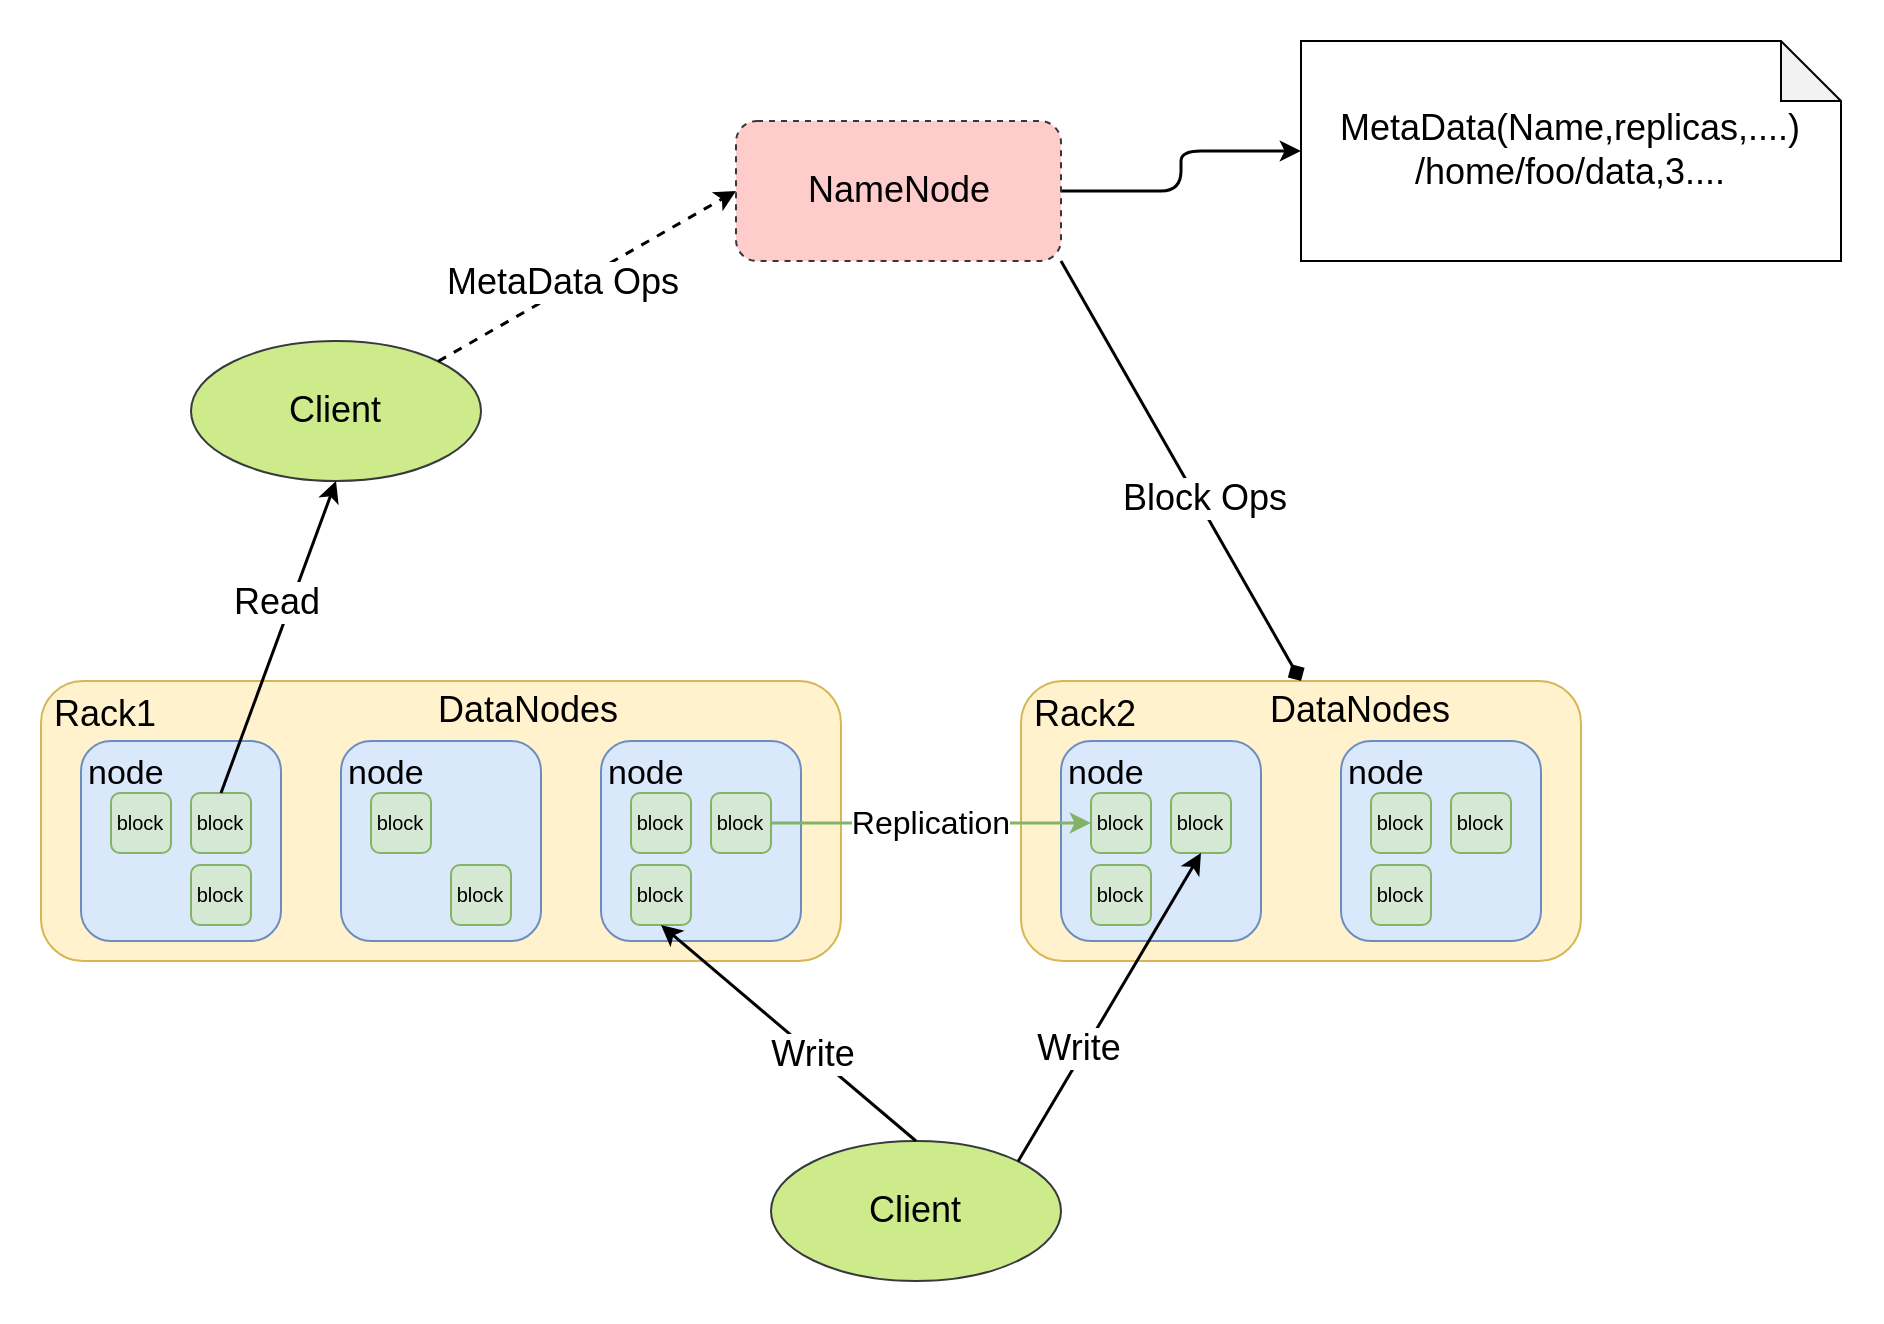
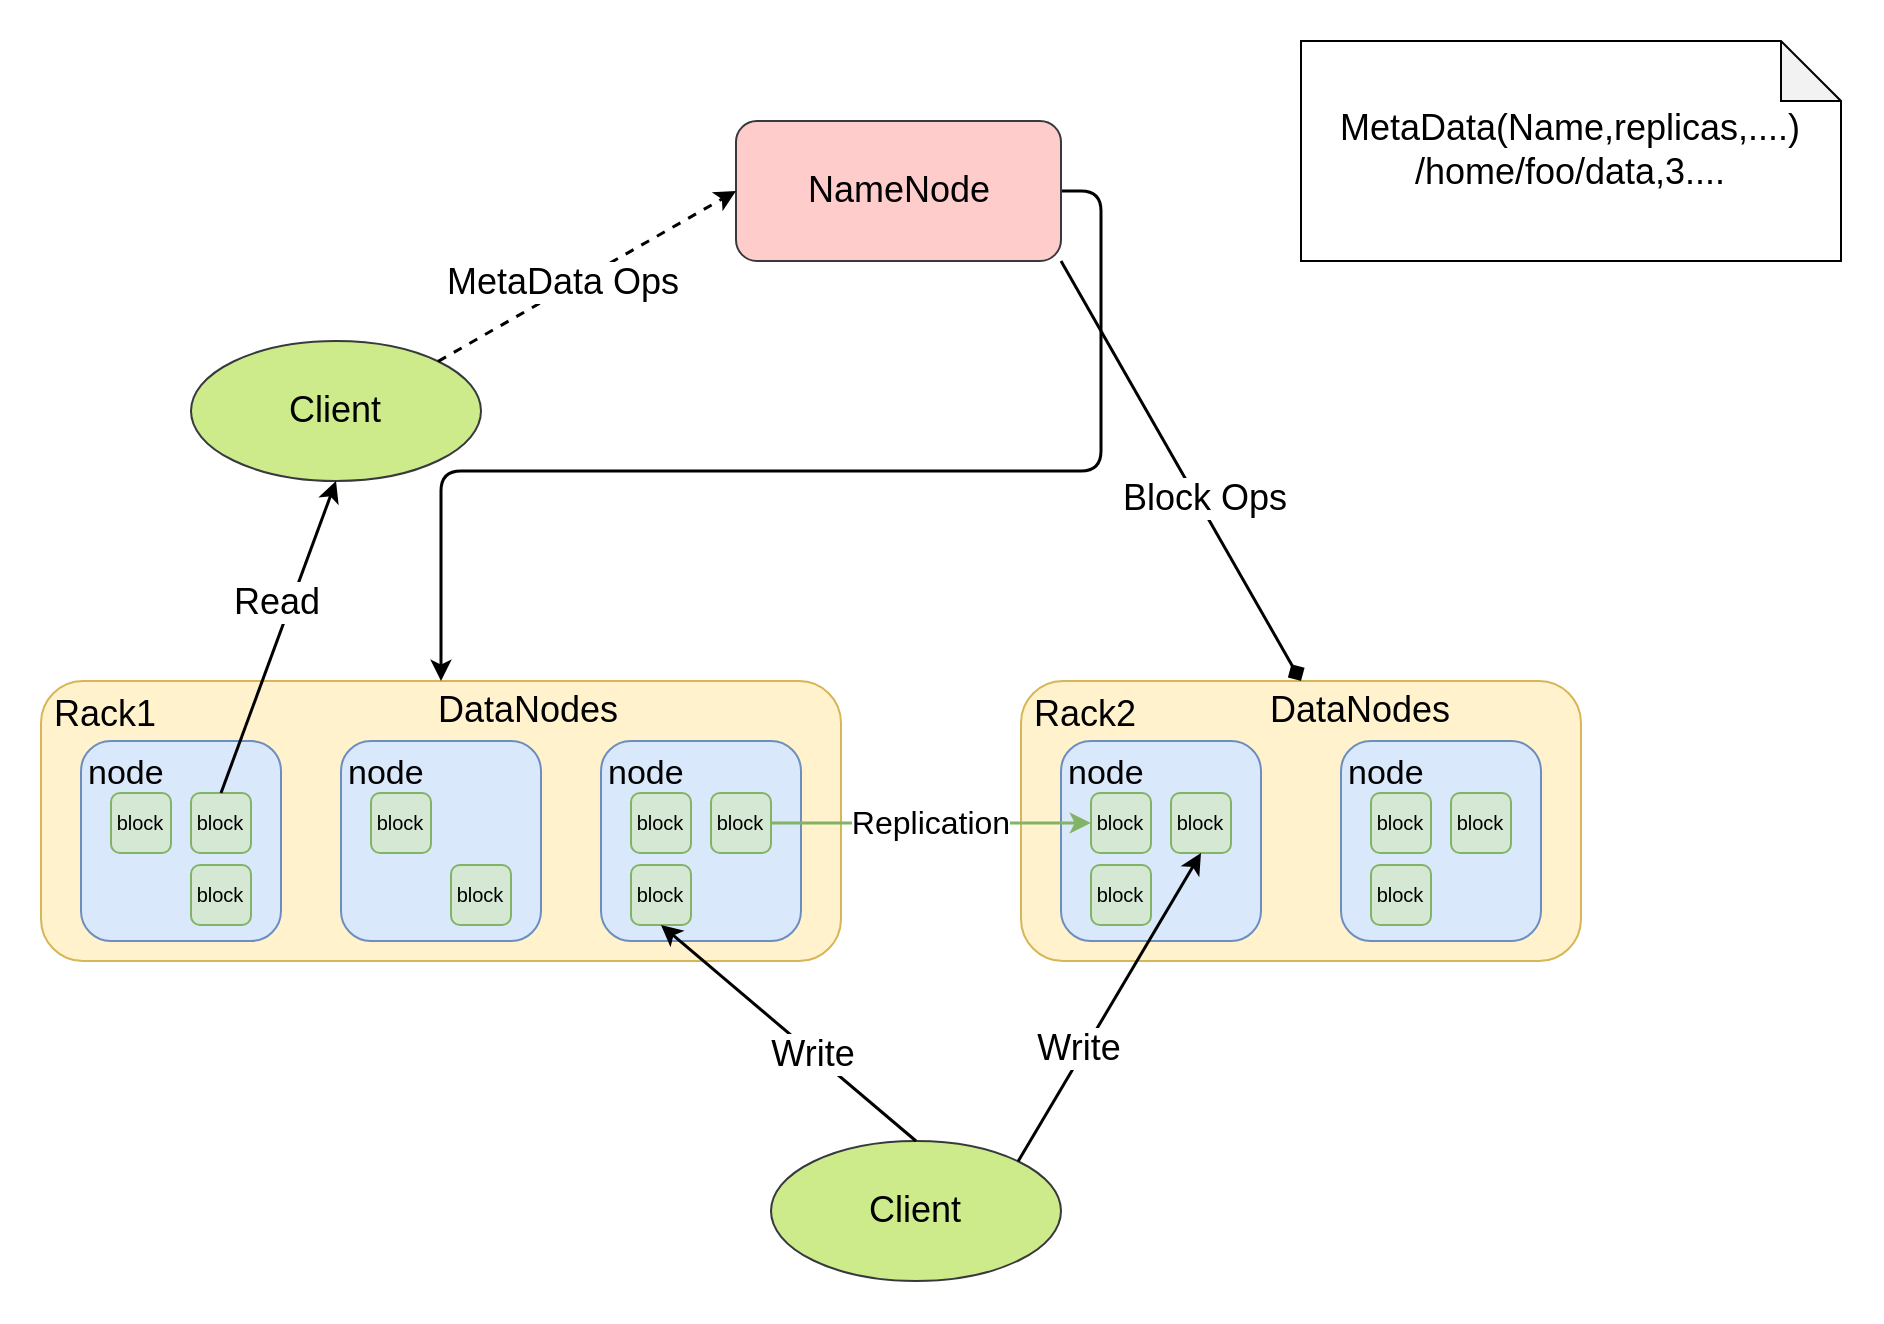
  <mxCell id="0" />
  <mxCell id="1" parent="0" />
  <mxCell id="2" value="Rack1" style="rounded=1;whiteSpace=wrap;html=1;align=left;verticalAlign=top;fontSize=18;spacingLeft=5;fillColor=#fff2cc;strokeColor=#d6b656;" vertex="1" parent="1"><mxGeometry x="20" y="340" width="400" height="140" as="geometry" /></mxCell>
  <mxCell id="3" value="node" style="rounded=1;whiteSpace=wrap;html=1;fillColor=#dae8fc;strokeColor=#6c8ebf;fontSize=17;align=left;verticalAlign=top;aspect=fixed;spacingLeft=2;" vertex="1" parent="1"><mxGeometry x="40" y="370" width="100" height="100" as="geometry" /></mxCell>
  <mxCell id="4" value="block" style="rounded=1;whiteSpace=wrap;html=1;fillColor=#d5e8d4;strokeColor=#82b366;fontSize=10;align=center;verticalAlign=middle;" vertex="1" parent="1"><mxGeometry x="55" y="396" width="30" height="30" as="geometry" /></mxCell>
  <mxCell id="5" value="block" style="rounded=1;whiteSpace=wrap;html=1;fillColor=#d5e8d4;strokeColor=#82b366;fontSize=10;align=center;verticalAlign=middle;" vertex="1" parent="1"><mxGeometry x="95" y="396" width="30" height="30" as="geometry" /></mxCell>
  <mxCell id="6" value="block" style="rounded=1;whiteSpace=wrap;html=1;fillColor=#d5e8d4;strokeColor=#82b366;fontSize=10;align=center;verticalAlign=middle;" vertex="1" parent="1"><mxGeometry x="95" y="432" width="30" height="30" as="geometry" /></mxCell>
  <mxCell id="7" value="node" style="rounded=1;whiteSpace=wrap;html=1;fillColor=#dae8fc;strokeColor=#6c8ebf;fontSize=17;align=left;verticalAlign=top;aspect=fixed;spacingLeft=2;" vertex="1" parent="1"><mxGeometry x="170" y="370" width="100" height="100" as="geometry" /></mxCell>
  <mxCell id="8" value="block" style="rounded=1;whiteSpace=wrap;html=1;fillColor=#d5e8d4;strokeColor=#82b366;fontSize=10;align=center;verticalAlign=middle;" vertex="1" parent="1"><mxGeometry x="185" y="396" width="30" height="30" as="geometry" /></mxCell>
  <mxCell id="9" value="block" style="rounded=1;whiteSpace=wrap;html=1;fillColor=#d5e8d4;strokeColor=#82b366;fontSize=10;align=center;verticalAlign=middle;" vertex="1" parent="1"><mxGeometry x="225" y="432" width="30" height="30" as="geometry" /></mxCell>
  <mxCell id="10" value="node" style="rounded=1;whiteSpace=wrap;html=1;fillColor=#dae8fc;strokeColor=#6c8ebf;fontSize=17;align=left;verticalAlign=top;aspect=fixed;spacingLeft=2;" vertex="1" parent="1"><mxGeometry x="300" y="370" width="100" height="100" as="geometry" /></mxCell>
  <mxCell id="11" value="block" style="rounded=1;whiteSpace=wrap;html=1;fillColor=#d5e8d4;strokeColor=#82b366;fontSize=10;align=center;verticalAlign=middle;" vertex="1" parent="1"><mxGeometry x="315" y="396" width="30" height="30" as="geometry" /></mxCell>
  <mxCell id="12" value="block" style="rounded=1;whiteSpace=wrap;html=1;fillColor=#d5e8d4;strokeColor=#82b366;fontSize=10;align=center;verticalAlign=middle;" vertex="1" parent="1"><mxGeometry x="355" y="396" width="30" height="30" as="geometry" /></mxCell>
  <mxCell id="13" value="block" style="rounded=1;whiteSpace=wrap;html=1;fillColor=#d5e8d4;strokeColor=#82b366;fontSize=10;align=center;verticalAlign=middle;" vertex="1" parent="1"><mxGeometry x="315" y="432" width="30" height="30" as="geometry" /></mxCell>
  <mxCell id="14" value="Rack2" style="rounded=1;whiteSpace=wrap;html=1;align=left;verticalAlign=top;fontSize=18;spacingLeft=5;fillColor=#fff2cc;strokeColor=#d6b656;" vertex="1" parent="1"><mxGeometry x="510" y="340" width="280" height="140" as="geometry" /></mxCell>
  <mxCell id="15" value="node" style="rounded=1;whiteSpace=wrap;html=1;fillColor=#dae8fc;strokeColor=#6c8ebf;fontSize=17;align=left;verticalAlign=top;aspect=fixed;spacingLeft=2;" vertex="1" parent="1"><mxGeometry x="530" y="370" width="100" height="100" as="geometry" /></mxCell>
  <mxCell id="16" style="edgeStyle=orthogonalEdgeStyle;rounded=0;orthogonalLoop=1;jettySize=auto;html=1;exitX=1;exitY=0.5;exitDx=0;exitDy=0;entryX=0;entryY=0.5;entryDx=0;entryDy=0;fontSize=10;fillColor=#d5e8d4;strokeColor=#82b366;strokeWidth=1.5;" edge="1" parent="1" source="12" target="18"><mxGeometry relative="1" as="geometry" /></mxCell>
  <mxCell id="17" value="Replication" style="edgeLabel;html=1;align=center;verticalAlign=middle;resizable=0;points=[];fontSize=16;" vertex="1" connectable="0" parent="16"><mxGeometry x="0.15" y="3" relative="1" as="geometry"><mxPoint x="-13" y="2" as="offset" /></mxGeometry></mxCell>
  <mxCell id="18" value="block" style="rounded=1;whiteSpace=wrap;html=1;fillColor=#d5e8d4;strokeColor=#82b366;fontSize=10;align=center;verticalAlign=middle;" vertex="1" parent="1"><mxGeometry x="545" y="396" width="30" height="30" as="geometry" /></mxCell>
  <mxCell id="19" value="block" style="rounded=1;whiteSpace=wrap;html=1;fillColor=#d5e8d4;strokeColor=#82b366;fontSize=10;align=center;verticalAlign=middle;" vertex="1" parent="1"><mxGeometry x="585" y="396" width="30" height="30" as="geometry" /></mxCell>
  <mxCell id="20" value="block" style="rounded=1;whiteSpace=wrap;html=1;fillColor=#d5e8d4;strokeColor=#82b366;fontSize=10;align=center;verticalAlign=middle;" vertex="1" parent="1"><mxGeometry x="545" y="432" width="30" height="30" as="geometry" /></mxCell>
  <mxCell id="21" value="node" style="rounded=1;whiteSpace=wrap;html=1;fillColor=#dae8fc;strokeColor=#6c8ebf;fontSize=17;align=left;verticalAlign=top;aspect=fixed;spacingLeft=2;" vertex="1" parent="1"><mxGeometry x="670" y="370" width="100" height="100" as="geometry" /></mxCell>
  <mxCell id="22" value="block" style="rounded=1;whiteSpace=wrap;html=1;fillColor=#d5e8d4;strokeColor=#82b366;fontSize=10;align=center;verticalAlign=middle;" vertex="1" parent="1"><mxGeometry x="685" y="396" width="30" height="30" as="geometry" /></mxCell>
  <mxCell id="23" value="block" style="rounded=1;whiteSpace=wrap;html=1;fillColor=#d5e8d4;strokeColor=#82b366;fontSize=10;align=center;verticalAlign=middle;" vertex="1" parent="1"><mxGeometry x="725" y="396" width="30" height="30" as="geometry" /></mxCell>
  <mxCell id="24" value="block" style="rounded=1;whiteSpace=wrap;html=1;fillColor=#d5e8d4;strokeColor=#82b366;fontSize=10;align=center;verticalAlign=middle;" vertex="1" parent="1"><mxGeometry x="685" y="432" width="30" height="30" as="geometry" /></mxCell>
  <mxCell id="25" value="Client" style="ellipse;whiteSpace=wrap;html=1;fontSize=18;container=0;fillColor=#cdeb8b;strokeColor=#36393d;" vertex="1" parent="1"><mxGeometry x="385" y="570" width="145" height="70" as="geometry" /></mxCell>
  <mxCell id="26" value="" style="endArrow=classic;html=1;rounded=0;labelBackgroundColor=none;fontSize=18;entryX=0.5;entryY=1;entryDx=0;entryDy=0;exitX=0.5;exitY=0;exitDx=0;exitDy=0;strokeWidth=1.5;" edge="1" parent="1" source="25" target="13"><mxGeometry width="50" height="50" relative="1" as="geometry"><mxPoint x="330" y="590" as="sourcePoint" /><mxPoint x="380" y="540" as="targetPoint" /></mxGeometry></mxCell>
  <mxCell id="27" value="Write" style="edgeLabel;html=1;align=center;verticalAlign=middle;resizable=0;points=[];fontSize=18;" vertex="1" connectable="0" parent="26"><mxGeometry x="-0.183" relative="1" as="geometry"><mxPoint as="offset" /></mxGeometry></mxCell>
  <mxCell id="28" value="" style="endArrow=classic;html=1;rounded=0;labelBackgroundColor=none;fontSize=18;entryX=0.5;entryY=1;entryDx=0;entryDy=0;exitX=1;exitY=0;exitDx=0;exitDy=0;strokeWidth=1.5;" edge="1" parent="1" source="25" target="19"><mxGeometry width="50" height="50" relative="1" as="geometry"><mxPoint x="470" y="600" as="sourcePoint" /><mxPoint x="520" y="550" as="targetPoint" /></mxGeometry></mxCell>
  <mxCell id="29" value="Write" style="edgeLabel;html=1;align=center;verticalAlign=middle;resizable=0;points=[];fontSize=18;" vertex="1" connectable="0" parent="28"><mxGeometry x="-0.288" y="3" relative="1" as="geometry"><mxPoint as="offset" /></mxGeometry></mxCell>
  <mxCell id="30" value="Client" style="ellipse;whiteSpace=wrap;html=1;fontSize=18;container=0;fillColor=#cdeb8b;strokeColor=#36393d;" vertex="1" parent="1"><mxGeometry x="95" y="170" width="145" height="70" as="geometry" /></mxCell>
  <mxCell id="31" value="" style="endArrow=classic;html=1;rounded=0;labelBackgroundColor=none;fontSize=18;exitX=0.5;exitY=0;exitDx=0;exitDy=0;entryX=0.5;entryY=1;entryDx=0;entryDy=0;strokeWidth=1.5;" edge="1" parent="1" source="5" target="30"><mxGeometry width="50" height="50" relative="1" as="geometry"><mxPoint x="60" y="310" as="sourcePoint" /><mxPoint x="110" y="260" as="targetPoint" /></mxGeometry></mxCell>
  <mxCell id="32" value="Read" style="edgeLabel;html=1;align=center;verticalAlign=middle;resizable=0;points=[];fontSize=18;" vertex="1" connectable="0" parent="31"><mxGeometry x="0.177" y="-3" relative="1" as="geometry"><mxPoint x="-9" y="-5" as="offset" /></mxGeometry></mxCell>
  <mxCell id="33" value="DataNodes" style="text;html=1;strokeColor=none;fillColor=none;align=center;verticalAlign=middle;whiteSpace=wrap;rounded=0;fontSize=18;" vertex="1" parent="1"><mxGeometry x="234" y="340" width="60" height="30" as="geometry" /></mxCell>
  <mxCell id="34" value="DataNodes" style="text;html=1;strokeColor=none;fillColor=none;align=center;verticalAlign=middle;whiteSpace=wrap;rounded=0;fontSize=18;" vertex="1" parent="1"><mxGeometry x="650" y="340" width="60" height="30" as="geometry" /></mxCell>
- <mxCell id="35" style="edgeStyle=orthogonalEdgeStyle;rounded=1;orthogonalLoop=1;jettySize=auto;html=1;exitX=1;exitY=0.5;exitDx=0;exitDy=0;labelBackgroundColor=none;strokeWidth=1.5;fontSize=16;" edge="1" parent="1" source="36" target="41"><mxGeometry relative="1" as="geometry" /></mxCell>
- <mxCell id="36" value="NameNode" style="rounded=1;whiteSpace=wrap;html=1;fillColor=#ffcccc;strokeColor=#36393d;fontSize=18;align=center;verticalAlign=middle;dashed=1;" vertex="1" parent="1"><mxGeometry x="367.5" y="60" width="162.5" height="70" as="geometry" /></mxCell>
+ <mxCell id="35" style="edgeStyle=orthogonalEdgeStyle;rounded=1;orthogonalLoop=1;jettySize=auto;html=1;exitX=1;exitY=0.5;exitDx=0;exitDy=0;labelBackgroundColor=none;strokeWidth=1.5;fontSize=16;" edge="1" parent="1" source="36" target="2"><mxGeometry relative="1" as="geometry" /></mxCell>
+ <mxCell id="36" value="NameNode" style="rounded=1;whiteSpace=wrap;html=1;fillColor=#ffcccc;strokeColor=#36393d;fontSize=18;align=center;verticalAlign=middle;" vertex="1" parent="1"><mxGeometry x="367.5" y="60" width="162.5" height="70" as="geometry" /></mxCell>
  <mxCell id="37" value="" style="endArrow=classic;html=1;rounded=1;labelBackgroundColor=none;fontSize=18;entryX=0;entryY=0.5;entryDx=0;entryDy=0;exitX=1;exitY=0;exitDx=0;exitDy=0;dashed=1;strokeWidth=1.5;" edge="1" parent="1" source="30" target="36"><mxGeometry width="50" height="50" relative="1" as="geometry"><mxPoint x="190" y="150" as="sourcePoint" /><mxPoint x="240" y="100" as="targetPoint" /></mxGeometry></mxCell>
  <mxCell id="38" value="MetaData Ops" style="edgeLabel;html=1;align=center;verticalAlign=middle;resizable=0;points=[];fontSize=18;" vertex="1" connectable="0" parent="37"><mxGeometry x="-0.438" y="2" relative="1" as="geometry"><mxPoint x="21" y="-14" as="offset" /></mxGeometry></mxCell>
  <mxCell id="39" value="" style="endArrow=diamond;html=1;rounded=1;labelBackgroundColor=none;strokeWidth=1.5;fontSize=18;entryX=0.5;entryY=0;entryDx=0;entryDy=0;exitX=1;exitY=1;exitDx=0;exitDy=0;" edge="1" parent="1" source="36" target="14"><mxGeometry width="50" height="50" relative="1" as="geometry"><mxPoint x="620" y="170" as="sourcePoint" /><mxPoint x="670" y="120" as="targetPoint" /></mxGeometry></mxCell>
  <mxCell id="40" value="Block Ops" style="edgeLabel;html=1;align=center;verticalAlign=middle;resizable=0;points=[];fontSize=18;" vertex="1" connectable="0" parent="39"><mxGeometry x="0.139" y="3" relative="1" as="geometry"><mxPoint as="offset" /></mxGeometry></mxCell>
  <mxCell id="41" value="&lt;span style=&quot;font-size: 18px; background-color: rgb(255, 255, 255);&quot;&gt;MetaData(Name,replicas,....)&lt;br&gt;/home/foo/data,3....&lt;br&gt;&lt;/span&gt;" style="shape=note;whiteSpace=wrap;html=1;backgroundOutline=1;darkOpacity=0.05;fontSize=16;" vertex="1" parent="1"><mxGeometry x="650" width="270" height="110" as="geometry" y="20" /></mxCell>
